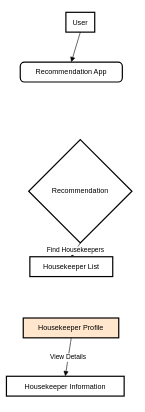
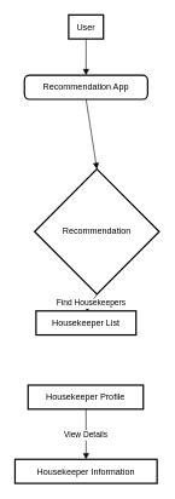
  <mxCell id="0" />
  <mxCell id="1" parent="0" />
- <mxCell id="2" value="User" style="whiteSpace=wrap;strokeWidth=2;" vertex="1" parent="1"><mxGeometry x="109" y="20" width="48" height="33" as="geometry" /></mxCell>
+ <mxCell id="2" value="User" style="whiteSpace=wrap;strokeWidth=2;" vertex="1" parent="1"><mxGeometry x="94" width="48" height="33" as="geometry" y="20" /></mxCell>
  <mxCell id="3" value="Recommendation App" style="rounded=1;absoluteArcSize=1;arcSize=14;whiteSpace=wrap;strokeWidth=2;" vertex="1" parent="1"><mxGeometry x="33" y="103" width="170" height="33" as="geometry" /></mxCell>
  <mxCell id="4" value="Recommendation" style="rhombus;strokeWidth=2;whiteSpace=wrap;" vertex="1" parent="1"><mxGeometry x="47" y="232" width="172" height="172" as="geometry" /></mxCell>
  <mxCell id="5" value="Housekeeper List" style="whiteSpace=wrap;strokeWidth=2;" vertex="1" parent="1"><mxGeometry x="49" y="427" width="138" height="33" as="geometry" /></mxCell>
- <mxCell id="6" value="Housekeeper Profile" style="whiteSpace=wrap;strokeWidth=2;fillColor=#ffe6cc;" vertex="1" parent="1"><mxGeometry x="38" y="529" width="159" height="33" as="geometry" /></mxCell>
- <mxCell id="7" value="Housekeeper Information" style="whiteSpace=wrap;strokeWidth=2;" vertex="1" parent="1"><mxGeometry x="10" y="626" width="196" height="33" as="geometry" /></mxCell>
+ <mxCell id="6" value="Housekeeper Profile" style="whiteSpace=wrap;strokeWidth=2;" vertex="1" parent="1"><mxGeometry x="38" y="529" width="159" height="33" as="geometry" /></mxCell>
+ <mxCell id="7" value="Housekeeper Information" style="whiteSpace=wrap;strokeWidth=2;" vertex="1" parent="1"><mxGeometry y="631" width="196" height="33" as="geometry" x="20" /></mxCell>
  <mxCell id="8" value="" style="curved=1;startArrow=none;endArrow=block;exitX=0.501;exitY=1.012;entryX=0.5;entryY=0.012;" edge="1" parent="1" source="2" target="3"><mxGeometry relative="1" as="geometry"><Array as="points" /></mxGeometry></mxCell>
+ <mxCell id="9" value="" style="curved=1;startArrow=none;endArrow=block;exitX=0.5;exitY=1.024;entryX=0.5;entryY=-0.001;" edge="1" parent="1" source="3" target="4"><mxGeometry relative="1" as="geometry"><Array as="points" /></mxGeometry></mxCell>
  <mxCell id="10" value="Find Housekeepers" style="curved=1;startArrow=none;endArrow=block;exitX=0.5;exitY=0.998;entryX=0.5;entryY=0.003;" edge="1" parent="1" source="4" target="5"><mxGeometry relative="1" as="geometry"><Array as="points" /></mxGeometry></mxCell>
  <mxCell id="11" value="View Details" style="curved=1;startArrow=none;endArrow=block;exitX=0.503;exitY=1.009;entryX=0.5;entryY=-0.009;" edge="1" parent="1" source="6" target="7"><mxGeometry relative="1" as="geometry"><Array as="points" /></mxGeometry></mxCell>
